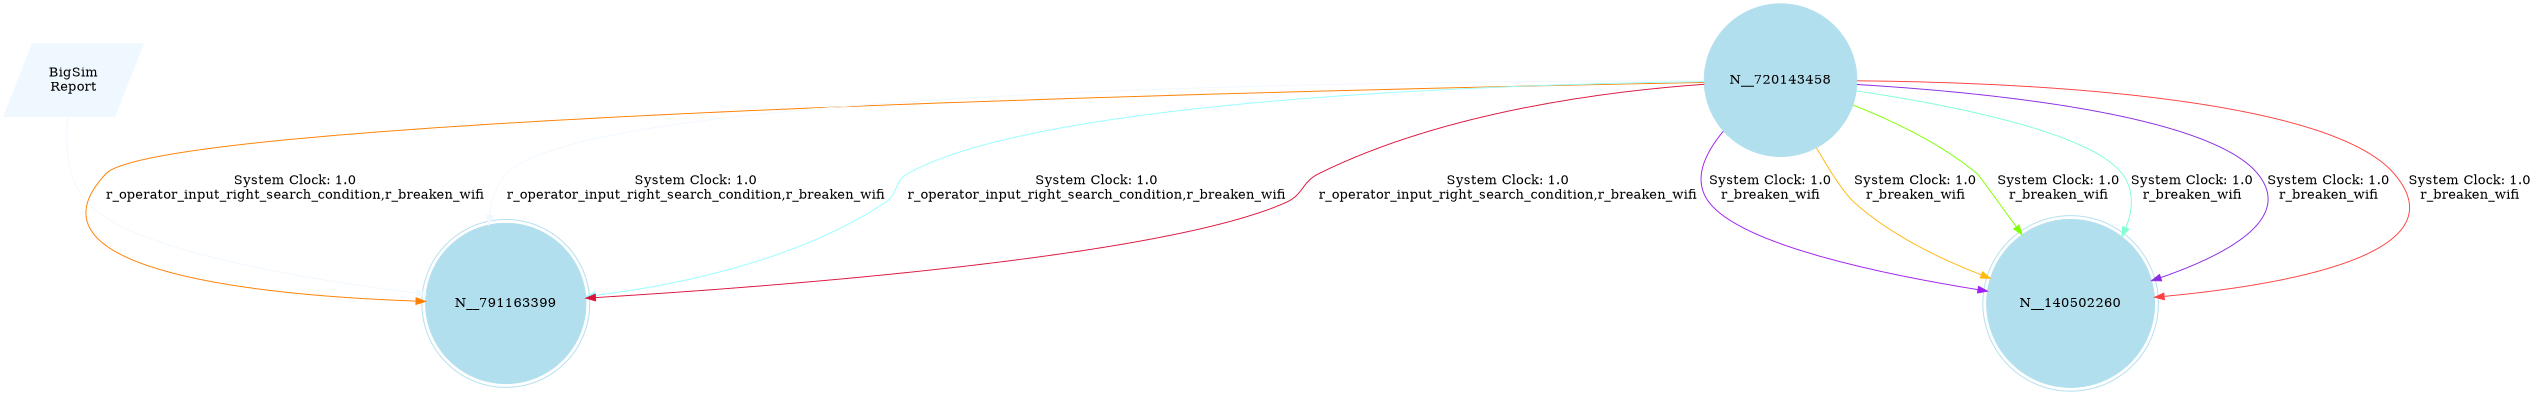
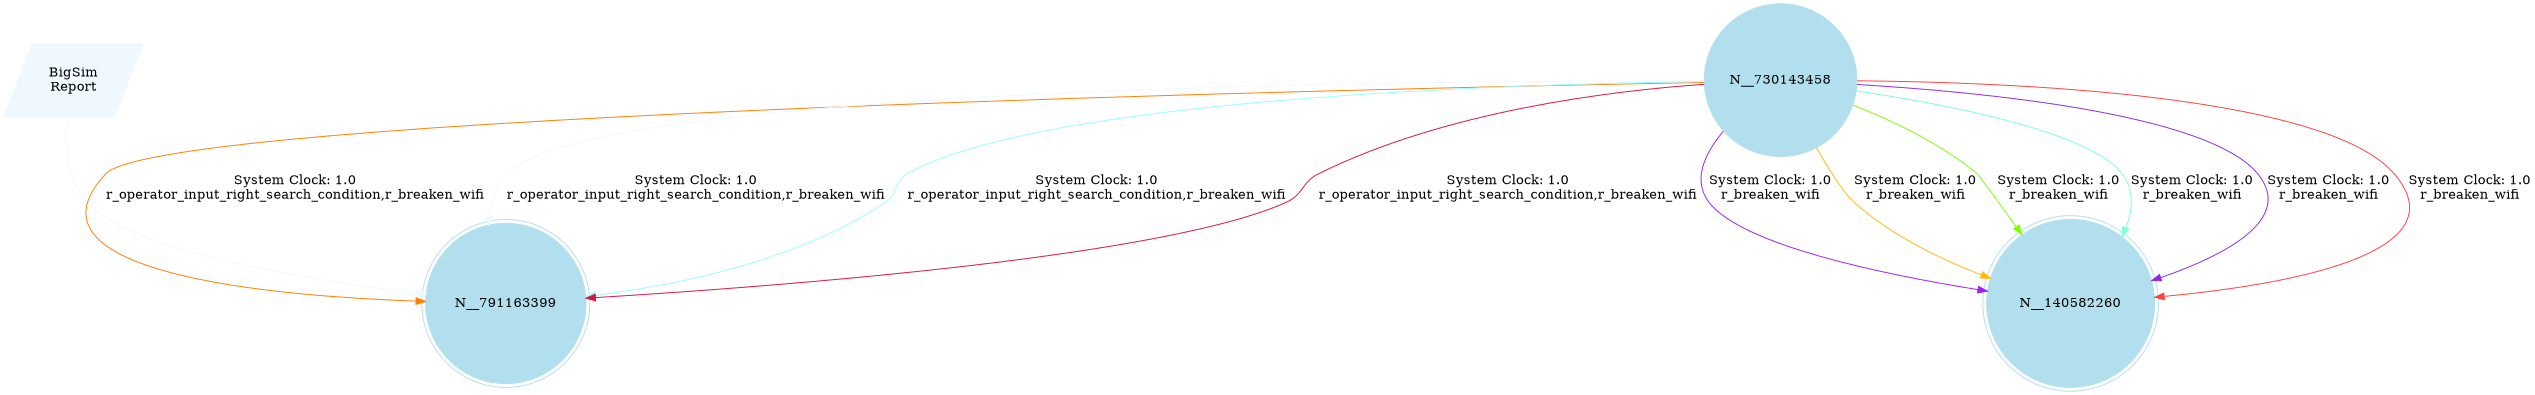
  digraph {
    rankdir=TB
    node [color=lightblue2 shape=doublecircle style=filled]
    edge [color=aliceblue]
    n1 [color=aliceblue label="BigSim\nReport" shape=parallelogram]
    n2 [label=N__791163399]
-   n3 [label=N__720143458 shape=circle]
-   n4 [label=N__140502260]
+   n3 [label=N__730143458 shape=circle]
+   n4 [label=N__140582260]
    n1 -> n2
    n3 -> n2 [color=darkorange1 label="System Clock: 1.0\nr_operator_input_right_search_condition,r_breaken_wifi"]
    n3 -> n2 [label="System Clock: 1.0\nr_operator_input_right_search_condition,r_breaken_wifi"]
    n3 -> n2 [color=darkslategray1 label="System Clock: 1.0\nr_operator_input_right_search_condition,r_breaken_wifi"]
    n3 -> n2 [color=crimson label="System Clock: 1.0\nr_operator_input_right_search_condition,r_breaken_wifi"]
    n3 -> n4 [color=purple label="System Clock: 1.0\nr_breaken_wifi"]
    n3 -> n4 [color=darkgoldenrod1 label="System Clock: 1.0\nr_breaken_wifi"]
    n3 -> n4 [color=chartreuse1 label="System Clock: 1.0\nr_breaken_wifi"]
    n3 -> n4 [color=aquamarine1 label="System Clock: 1.0\nr_breaken_wifi"]
    n3 -> n4 [color=blueviolet label="System Clock: 1.0\nr_breaken_wifi"]
    n3 -> n4 [color=brown1 label="System Clock: 1.0\nr_breaken_wifi"]
  }
